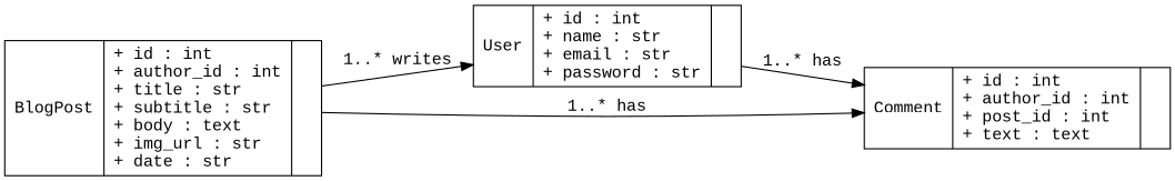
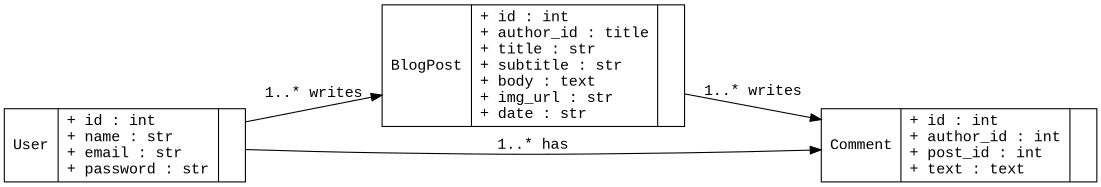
  digraph {
    fontname="Liberation Mono"
    rankdir=LR
    node [fontname="Liberation Mono" shape=record]
    edge [fontname="Liberation Mono"]
    n1 [label="{User|+ id : int\l+ name : str\l+ email : str\l+ password : str\l|}"]
-   n2 [label="{BlogPost|+ id : int\l+ author_id : int\l+ title : str\l+ subtitle : str\l+ body : text\l+ img_url : str\l+ date : str\l|}"]
+   n2 [label="{BlogPost|+ id : int\l+ author_id : title\l+ title : str\l+ subtitle : str\l+ body : text\l+ img_url : str\l+ date : str\l|}"]
    n3 [label="{Comment|+ id : int\l+ author_id : int\l+ post_id : int\l+ text : text\l|}"]
-   n2 -> n1 [label="1..* writes"]
+   n1 -> n2 [label="1..* writes"]
    n1 -> n3 [label="1..* has"]
-   n2 -> n3 [label="1..* has"]
+   n2 -> n3 [label="1..* writes"]
  }
